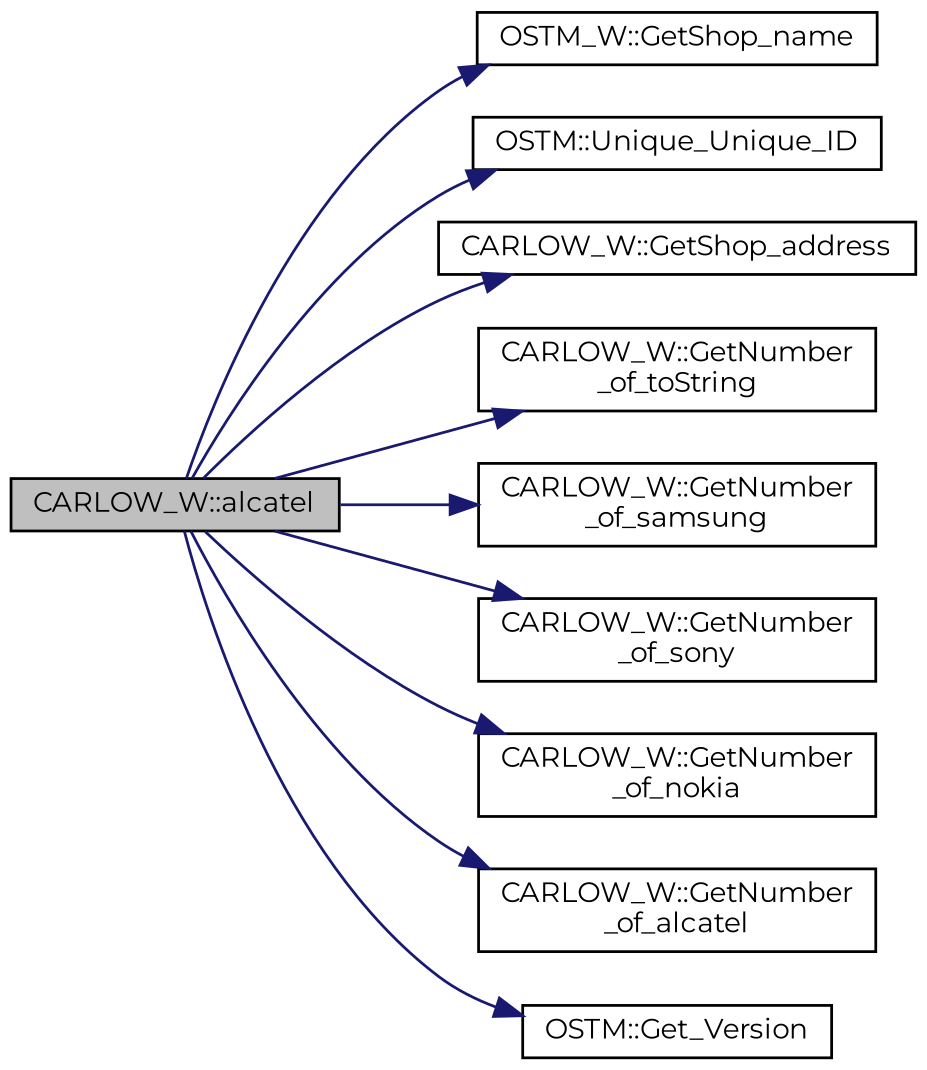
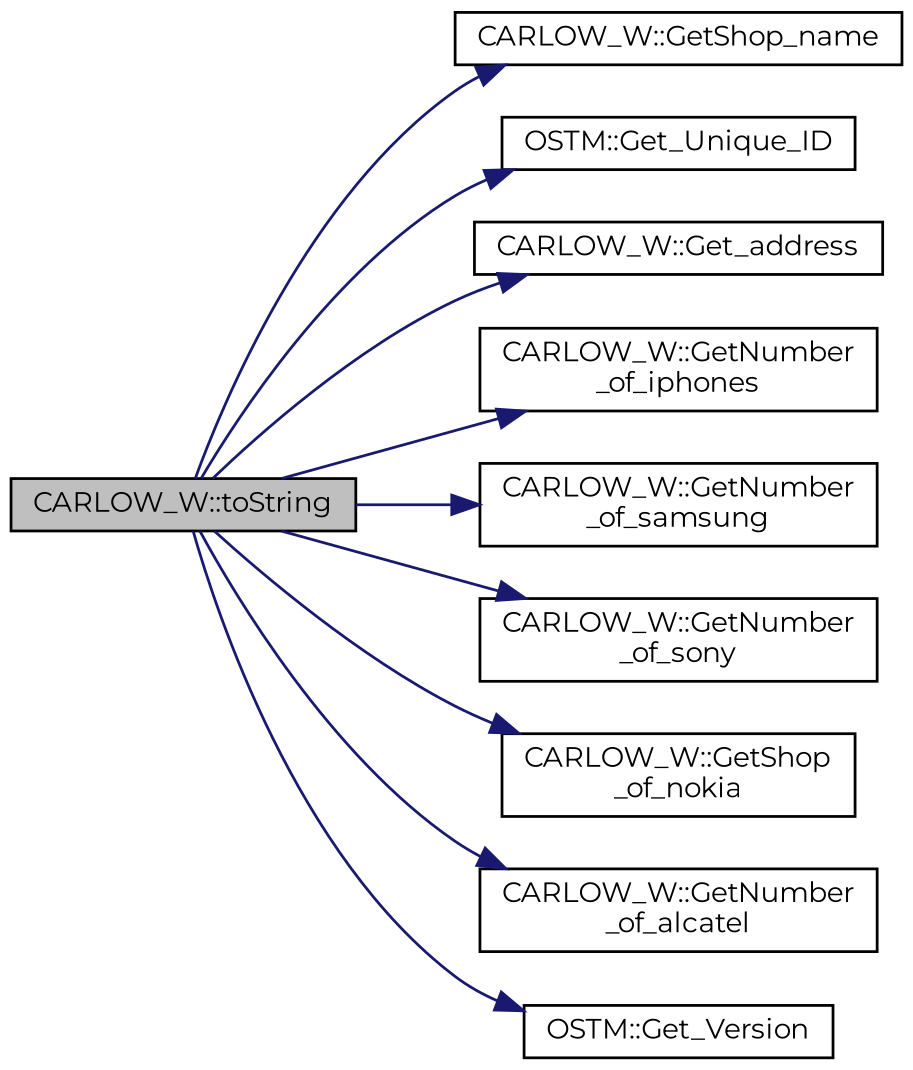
  digraph {
    fontname=Montserrat
    rankdir=LR
    node [color=black fillcolor=white fontname=Montserrat fontsize=10 shape=record style=filled]
    edge [color=midnightblue fontname=Montserrat fontsize=10 labelfontname=Helvetica labelfontsize=10 style=solid]
-   n1 [fillcolor=grey75 fontcolor=black height=0.2 label="CARLOW_W::alcatel" width=0.4]
-   n2 [height=0.2 label="OSTM_W::GetShop_name" width=0.4]
-   n3 [height=0.2 label="OSTM::Unique_Unique_ID" width=0.4]
-   n4 [height=0.2 label="CARLOW_W::GetShop_address" width=0.4]
-   n5 [height=0.2 label="CARLOW_W::GetNumber\l_of_toString" width=0.4]
+   n1 [fillcolor=grey75 fontcolor=black height=0.2 label="CARLOW_W::toString" width=0.4]
+   n2 [height=0.2 label="CARLOW_W::GetShop_name" width=0.4]
+   n3 [height=0.2 label="OSTM::Get_Unique_ID" width=0.4]
+   n4 [height=0.2 label="CARLOW_W::Get_address" width=0.4]
+   n5 [height=0.2 label="CARLOW_W::GetNumber\l_of_iphones" width=0.4]
    n6 [height=0.2 label="CARLOW_W::GetNumber\l_of_samsung" width=0.4]
    n7 [height=0.2 label="CARLOW_W::GetNumber\l_of_sony" width=0.4]
-   n8 [height=0.2 label="CARLOW_W::GetNumber\l_of_nokia" width=0.4]
+   n8 [height=0.2 label="CARLOW_W::GetShop\l_of_nokia" width=0.4]
    n9 [height=0.2 label="CARLOW_W::GetNumber\l_of_alcatel" width=0.4]
    n10 [height=0.2 label="OSTM::Get_Version" width=0.4]
    n1 -> n2
    n1 -> n3
    n1 -> n4
    n1 -> n5
    n1 -> n6
    n1 -> n7
    n1 -> n8
    n1 -> n9
    n1 -> n10
  }
